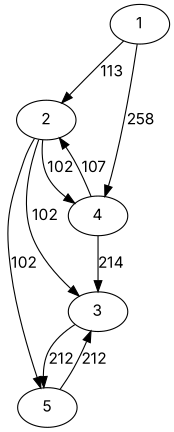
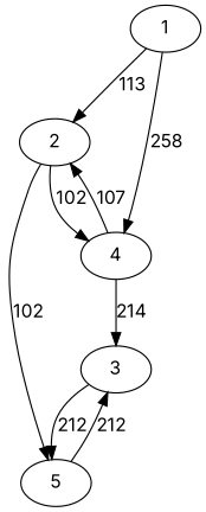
  digraph {
    fontname=Inter
    rankdir=TB
    node [fontname=Inter]
    edge [fontname=Inter weight=102]
    1
    2
    4
    3
    5
    1 -> 2 [label=113 weight=113]
    1 -> 4 [label=258 weight=258]
    2 -> 4 [label=102]
-   2 -> 3 [label=102]
    2 -> 5 [label=102]
    4 -> 2 [label=107]
    4 -> 3 [label=214 weight=214]
    3 -> 5 [label=212 weight=212]
    5 -> 3 [label=212 weight=212]
  }
